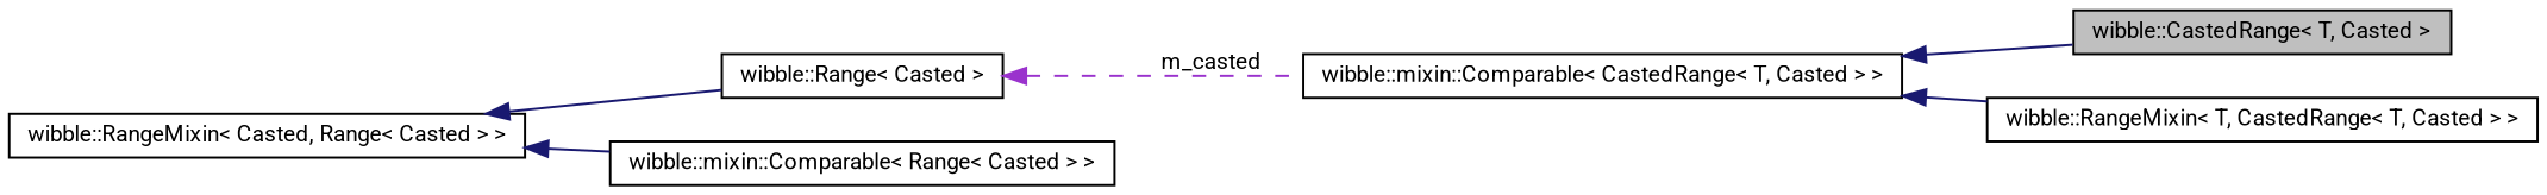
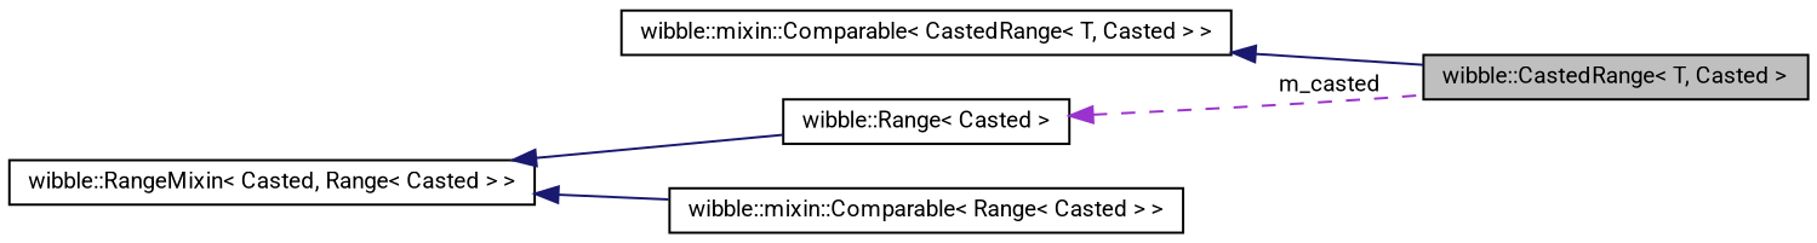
  digraph {
    fontname=Roboto
    rankdir=LR
    node [color=black fillcolor=white fontname=Roboto fontsize=10 shape=record style=filled]
    edge [color=midnightblue dir=back fontname=Roboto fontsize=10 labelfontname=Helvetica labelfontsize=10 style=solid]
    n1 [fillcolor=grey75 fontcolor=black height=0.2 label="wibble::CastedRange\< T, Casted \>" width=0.4]
-   n2 [height=0.2 label="wibble::RangeMixin\< T, CastedRange\< T, Casted \> \>" width=0.4]
    n3 [height=0.2 label="wibble::mixin::Comparable\< CastedRange\< T, Casted \> \>" width=0.4]
    n4 [height=0.2 label="wibble::Range\< Casted \>" width=0.4]
    n5 [height=0.2 label="wibble::RangeMixin\< Casted, Range\< Casted \> \>" width=0.4]
    n6 [height=0.2 label="wibble::mixin::Comparable\< Range\< Casted \> \>" width=0.4]
    n3 -> n1
-   n3 -> n2
-   n4 -> n3 [color=darkorchid3 label=" m_casted" style=dashed]
+   n4 -> n1 [color=darkorchid3 label=" m_casted" style=dashed]
    n5 -> n4
    n5 -> n6
  }
